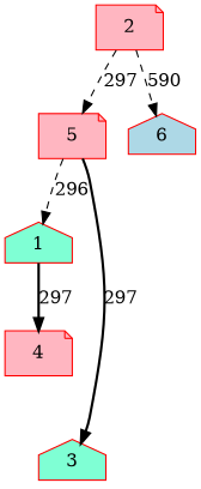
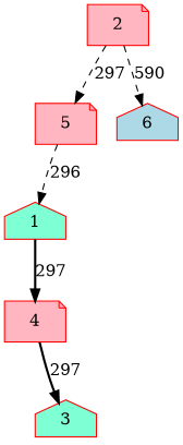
  digraph {
    node [color=red fillcolor=lightpink shape=note style=filled]
    edge [style=dashed]
    2
    5
    6 [fillcolor=lightblue shape=house]
    1 [fillcolor=aquamarine shape=house]
    4
    3 [fillcolor=aquamarine shape=house]
    2 -> 5 [label=297]
    2 -> 6 [label=590]
    5 -> 1 [label=296]
    1 -> 4 [label=297 style=bold]
-   5 -> 3 [label=297 style=bold]
+   4 -> 3 [label=297 style=bold]
  }
